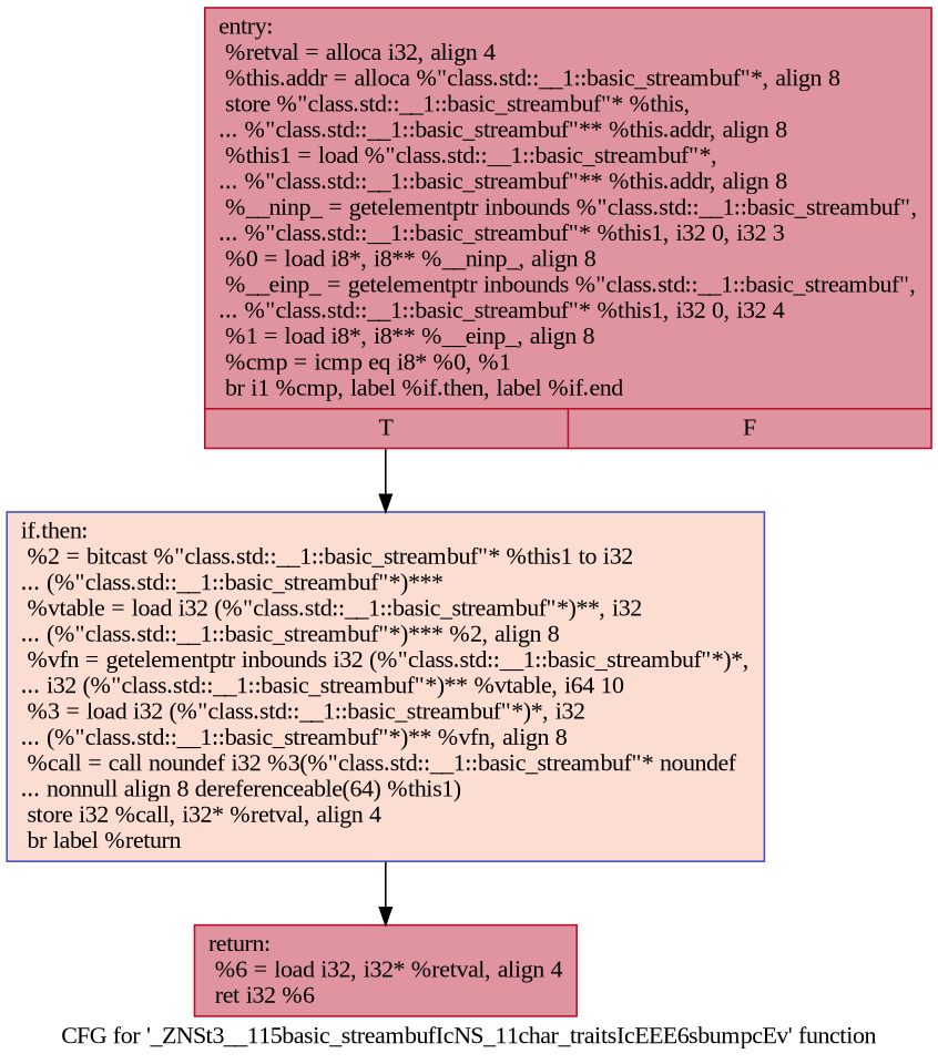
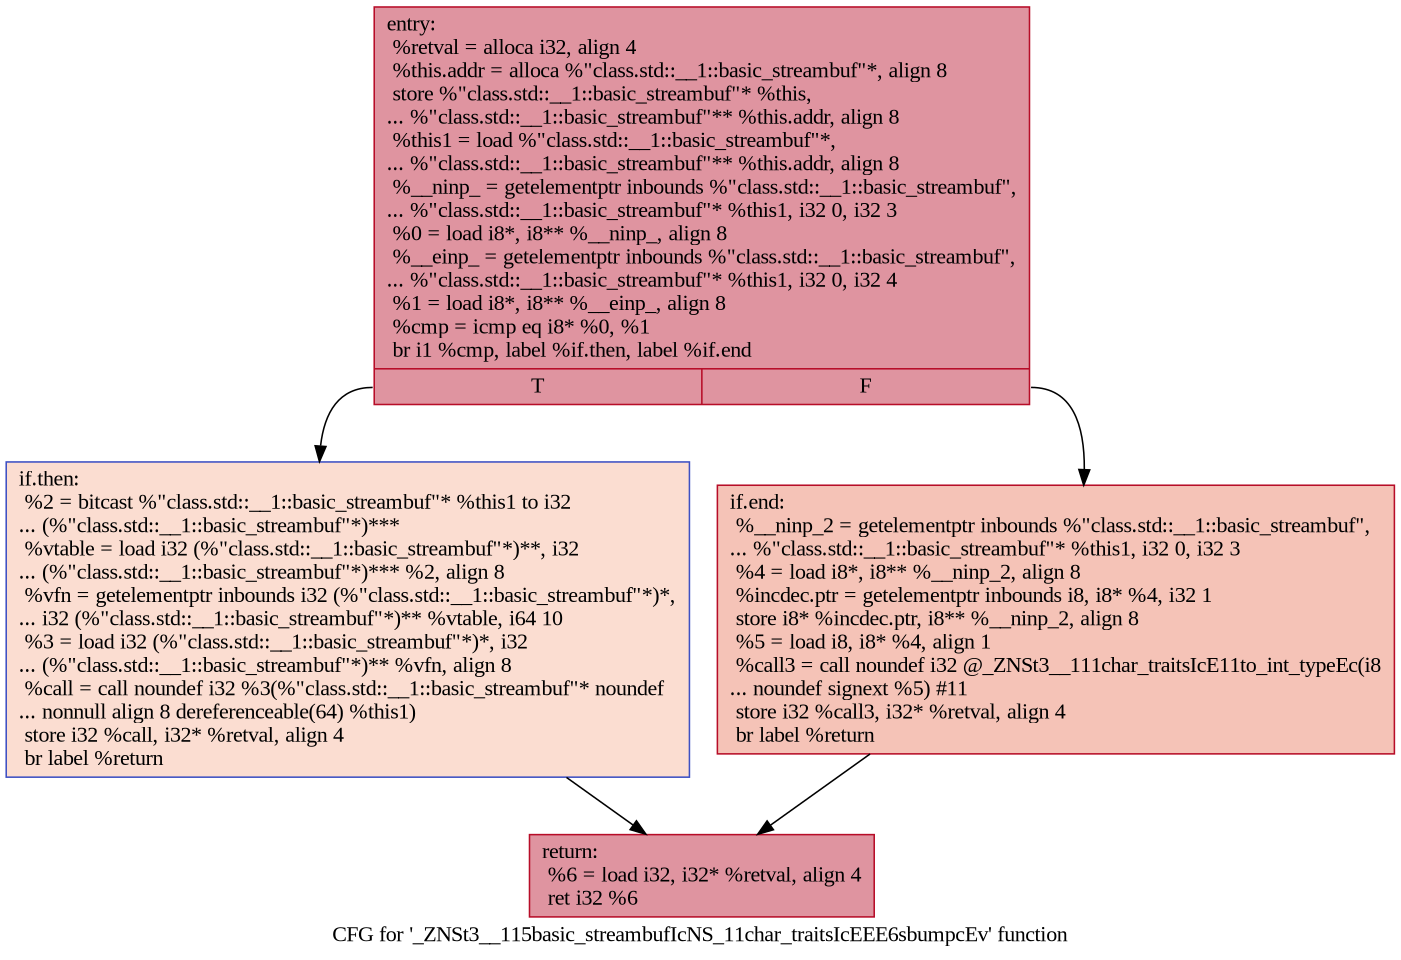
  digraph {
    label="CFG for '_ZNSt3__115basic_streambufIcNS_11char_traitsIcEEE6sbumpcEv' function"
    fontname="Liberation Serif"
    node [color="#b70d28ff" fillcolor="#b70d2870" shape=record style=filled fontname="Liberation Serif"]
    edge [fontname="Liberation Serif"]
    n1 [label="{entry:\l  %retval = alloca i32, align 4\l  %this.addr = alloca %\"class.std::__1::basic_streambuf\"*, align 8\l  store %\"class.std::__1::basic_streambuf\"* %this,\l... %\"class.std::__1::basic_streambuf\"** %this.addr, align 8\l  %this1 = load %\"class.std::__1::basic_streambuf\"*,\l... %\"class.std::__1::basic_streambuf\"** %this.addr, align 8\l  %__ninp_ = getelementptr inbounds %\"class.std::__1::basic_streambuf\",\l... %\"class.std::__1::basic_streambuf\"* %this1, i32 0, i32 3\l  %0 = load i8*, i8** %__ninp_, align 8\l  %__einp_ = getelementptr inbounds %\"class.std::__1::basic_streambuf\",\l... %\"class.std::__1::basic_streambuf\"* %this1, i32 0, i32 4\l  %1 = load i8*, i8** %__einp_, align 8\l  %cmp = icmp eq i8* %0, %1\l  br i1 %cmp, label %if.then, label %if.end\l|{<s0>T|<s1>F}}"]
    n2 [color="#3d50c3ff" fillcolor="#f7b39670" label="{if.then:                                          \l  %2 = bitcast %\"class.std::__1::basic_streambuf\"* %this1 to i32\l... (%\"class.std::__1::basic_streambuf\"*)***\l  %vtable = load i32 (%\"class.std::__1::basic_streambuf\"*)**, i32\l... (%\"class.std::__1::basic_streambuf\"*)*** %2, align 8\l  %vfn = getelementptr inbounds i32 (%\"class.std::__1::basic_streambuf\"*)*,\l... i32 (%\"class.std::__1::basic_streambuf\"*)** %vtable, i64 10\l  %3 = load i32 (%\"class.std::__1::basic_streambuf\"*)*, i32\l... (%\"class.std::__1::basic_streambuf\"*)** %vfn, align 8\l  %call = call noundef i32 %3(%\"class.std::__1::basic_streambuf\"* noundef\l... nonnull align 8 dereferenceable(64) %this1)\l  store i32 %call, i32* %retval, align 4\l  br label %return\l}"]
+   n3 [fillcolor="#e8765c70" label="{if.end:                                           \l  %__ninp_2 = getelementptr inbounds %\"class.std::__1::basic_streambuf\",\l... %\"class.std::__1::basic_streambuf\"* %this1, i32 0, i32 3\l  %4 = load i8*, i8** %__ninp_2, align 8\l  %incdec.ptr = getelementptr inbounds i8, i8* %4, i32 1\l  store i8* %incdec.ptr, i8** %__ninp_2, align 8\l  %5 = load i8, i8* %4, align 1\l  %call3 = call noundef i32 @_ZNSt3__111char_traitsIcE11to_int_typeEc(i8\l... noundef signext %5) #11\l  store i32 %call3, i32* %retval, align 4\l  br label %return\l}"]
    n4 [label="{return:                                           \l  %6 = load i32, i32* %retval, align 4\l  ret i32 %6\l}"]
    n1 -> n2 [tailport=s0]
+   n1 -> n3 [tailport=s1]
    n2 -> n4
+   n3 -> n4
  }
